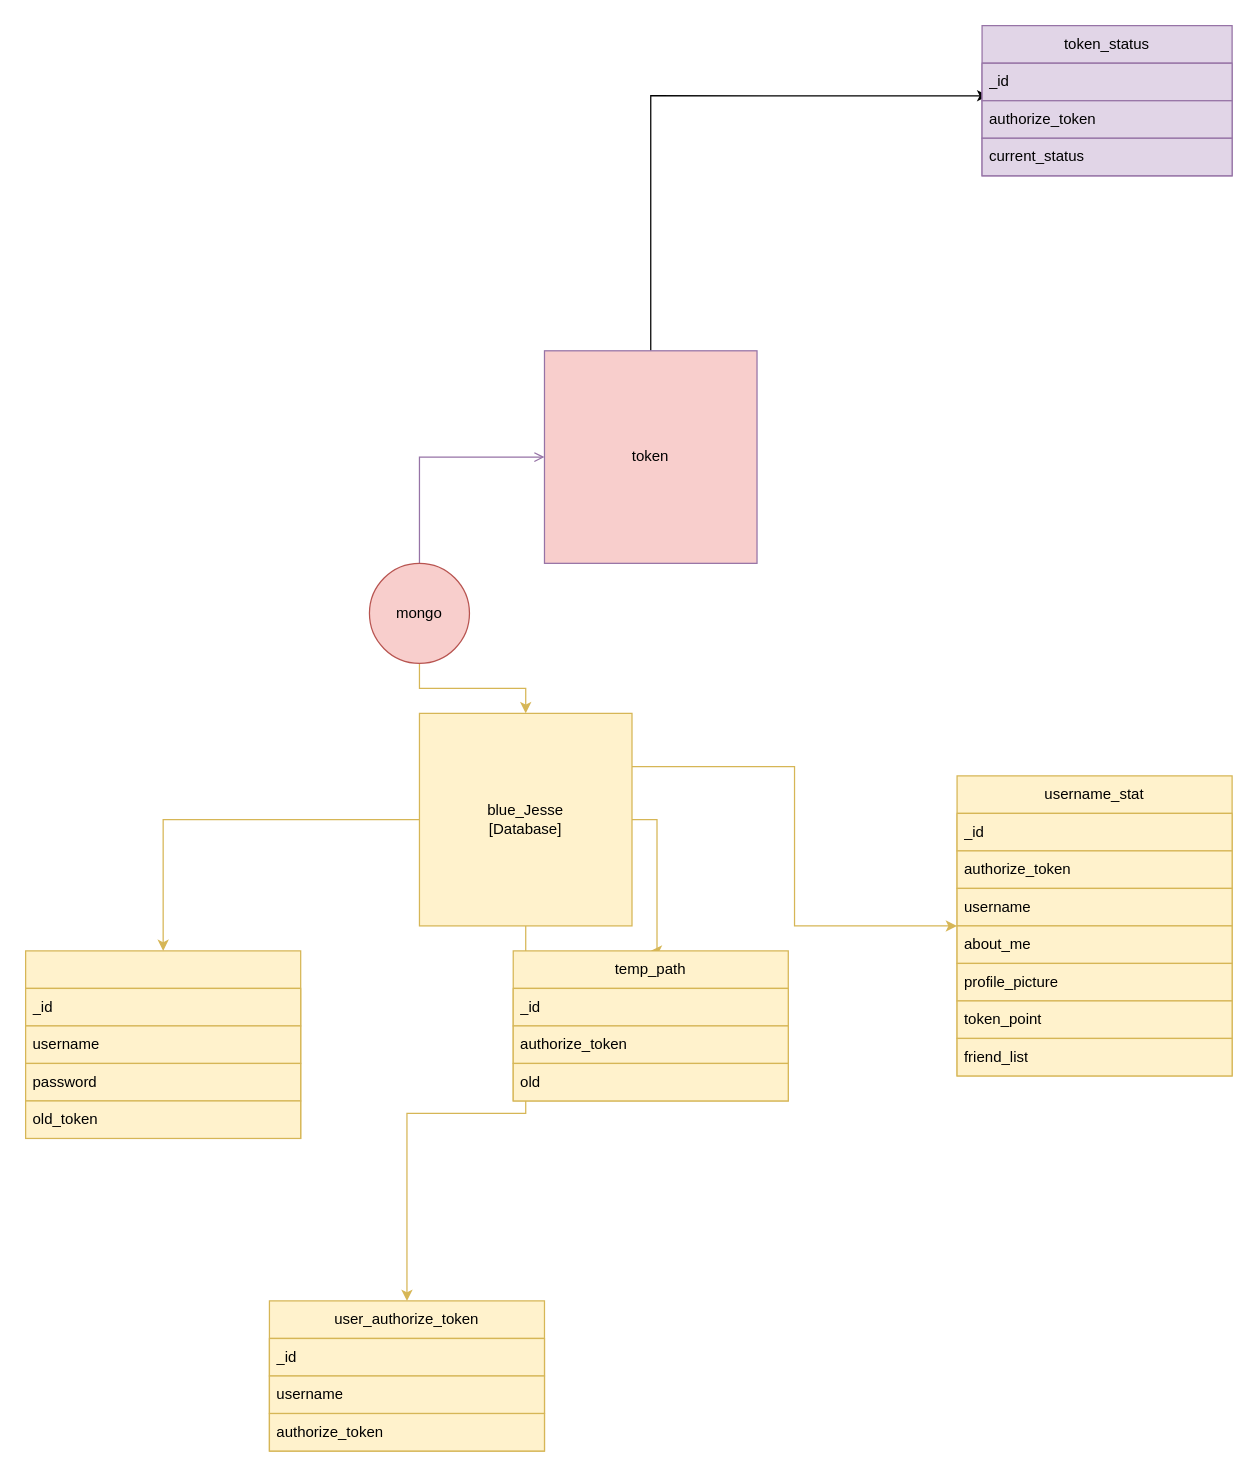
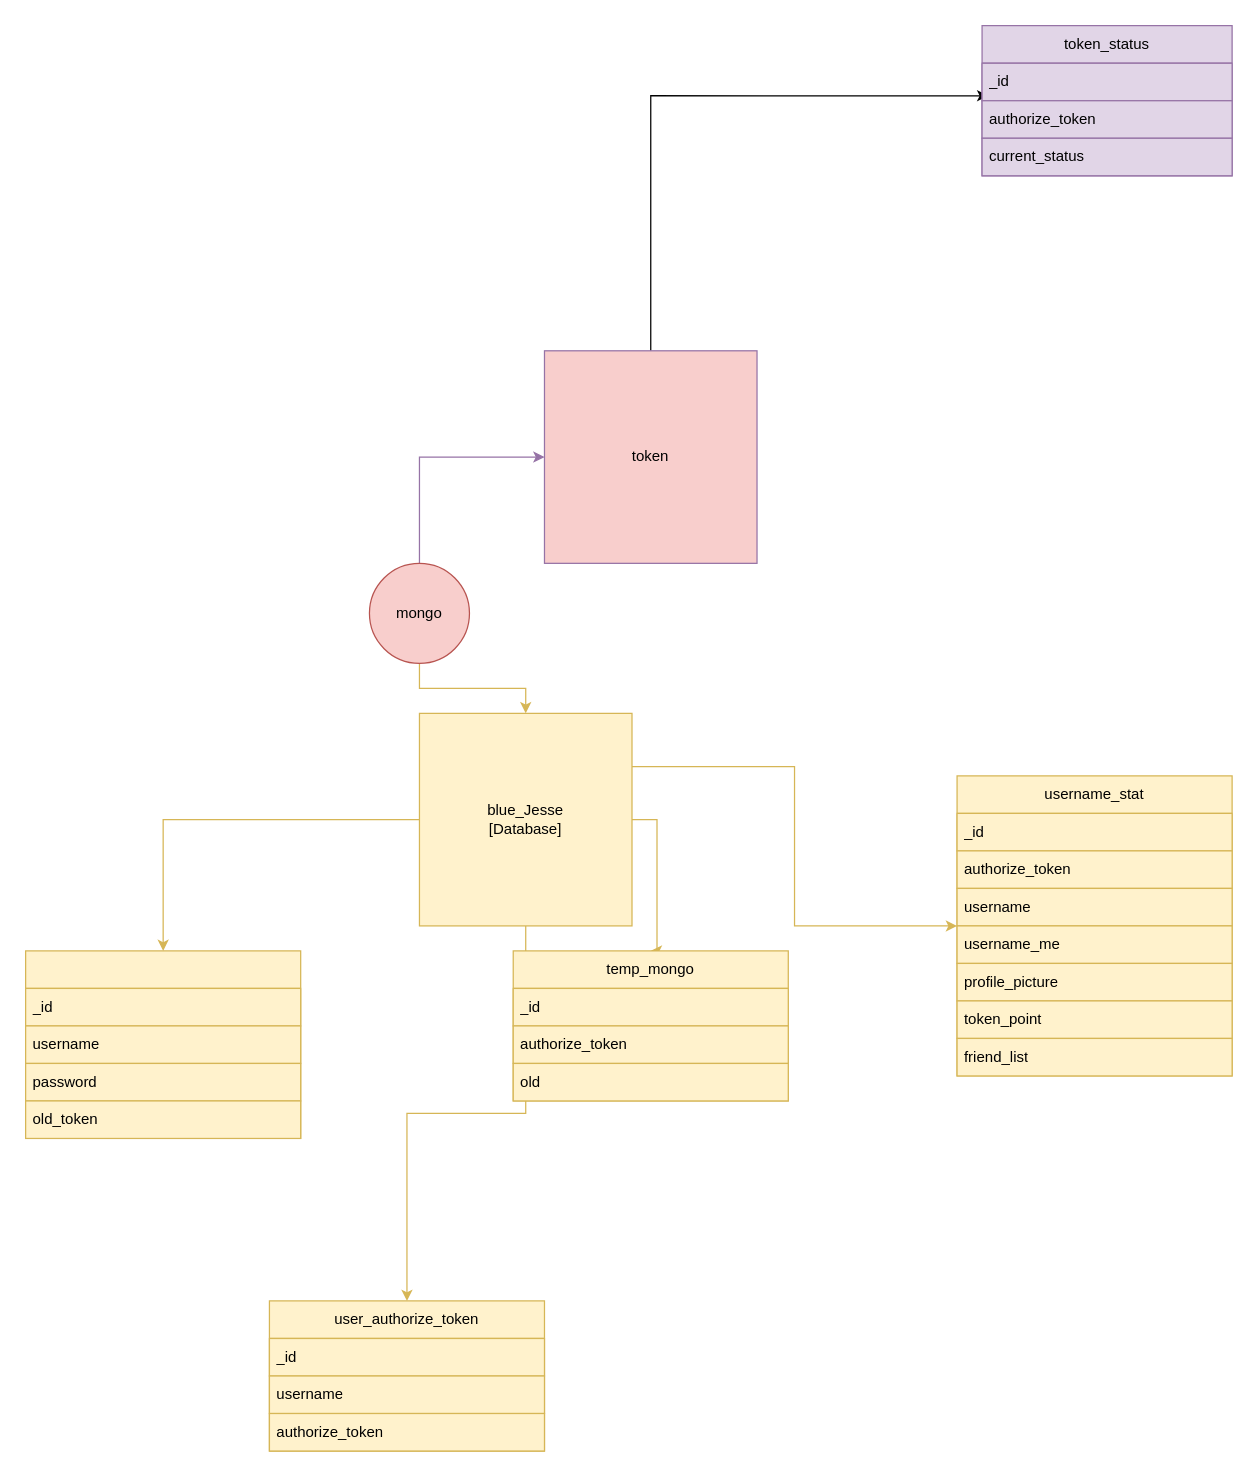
  <mxCell id="0" />
  <mxCell id="1" parent="0" />
  <mxCell id="2" style="edgeStyle=orthogonalEdgeStyle;rounded=0;orthogonalLoop=1;jettySize=auto;html=1;exitX=0;exitY=0.5;exitDx=0;exitDy=0;entryX=0.5;entryY=0;entryDx=0;entryDy=0;fillColor=#fff2cc;strokeColor=#d6b656;" parent="1" source="6" target="10" edge="1"><mxGeometry relative="1" as="geometry" /></mxCell>
  <mxCell id="3" style="edgeStyle=orthogonalEdgeStyle;rounded=0;orthogonalLoop=1;jettySize=auto;html=1;exitX=1;exitY=0.5;exitDx=0;exitDy=0;fillColor=#fff2cc;strokeColor=#d6b656;" parent="1" source="6" target="15" edge="1"><mxGeometry relative="1" as="geometry" /></mxCell>
  <mxCell id="4" style="edgeStyle=orthogonalEdgeStyle;rounded=0;orthogonalLoop=1;jettySize=auto;html=1;exitX=0.5;exitY=1;exitDx=0;exitDy=0;entryX=0.5;entryY=0;entryDx=0;entryDy=0;fillColor=#fff2cc;strokeColor=#d6b656;" parent="1" source="6" target="19" edge="1"><mxGeometry relative="1" as="geometry" /></mxCell>
  <mxCell id="5" style="edgeStyle=orthogonalEdgeStyle;rounded=0;orthogonalLoop=1;jettySize=auto;html=1;exitX=1;exitY=0.25;exitDx=0;exitDy=0;fillColor=#fff2cc;strokeColor=#d6b656;" parent="1" source="6" target="23" edge="1"><mxGeometry relative="1" as="geometry" /></mxCell>
  <mxCell id="6" value="&lt;div&gt;blue_Jesse&lt;/div&gt;&lt;div&gt;[Database]&lt;br&gt;&lt;/div&gt;" style="whiteSpace=wrap;html=1;aspect=fixed;fillColor=#fff2cc;strokeColor=#d6b656;" parent="1" vertex="1"><mxGeometry x="335" y="570" width="170" height="170" as="geometry" /></mxCell>
  <mxCell id="7" style="edgeStyle=orthogonalEdgeStyle;rounded=0;orthogonalLoop=1;jettySize=auto;html=1;entryX=0.5;entryY=0;entryDx=0;entryDy=0;fillColor=#fff2cc;strokeColor=#d6b656;" parent="1" source="9" target="6" edge="1"><mxGeometry relative="1" as="geometry" /></mxCell>
- <mxCell id="8" style="edgeStyle=orthogonalEdgeStyle;rounded=0;orthogonalLoop=1;jettySize=auto;html=1;exitX=0.5;exitY=0;exitDx=0;exitDy=0;fillColor=#e1d5e7;strokeColor=#9673a6;endArrow=open;" edge="1" parent="1" source="9" target="32"><mxGeometry relative="1" as="geometry" /></mxCell>
+ <mxCell id="8" style="edgeStyle=orthogonalEdgeStyle;rounded=0;orthogonalLoop=1;jettySize=auto;html=1;exitX=0.5;exitY=0;exitDx=0;exitDy=0;fillColor=#e1d5e7;strokeColor=#9673a6;" edge="1" parent="1" source="9" target="32"><mxGeometry relative="1" as="geometry" /></mxCell>
  <mxCell id="9" value="mongo" style="ellipse;whiteSpace=wrap;html=1;aspect=fixed;fillColor=#f8cecc;strokeColor=#b85450;" parent="1" vertex="1"><mxGeometry x="295" y="450" width="80" height="80" as="geometry" /></mxCell>
  <mxCell id="10" value="" style="swimlane;fontStyle=0;childLayout=stackLayout;horizontal=1;startSize=30;horizontalStack=0;resizeParent=1;resizeParentMax=0;resizeLast=0;collapsible=1;marginBottom=0;whiteSpace=wrap;html=1;fillColor=#fff2cc;strokeColor=#d6b656;" parent="1" vertex="1"><mxGeometry x="20" y="760" width="220" height="150" as="geometry" /></mxCell>
  <mxCell id="11" value="_id" style="text;strokeColor=#d6b656;fillColor=#fff2cc;align=left;verticalAlign=middle;spacingLeft=4;spacingRight=4;overflow=hidden;points=[[0,0.5],[1,0.5]];portConstraint=eastwest;rotatable=0;whiteSpace=wrap;html=1;" parent="10" vertex="1"><mxGeometry y="30" width="220" height="30" as="geometry" /></mxCell>
  <mxCell id="12" value="username" style="text;strokeColor=#d6b656;fillColor=#fff2cc;align=left;verticalAlign=middle;spacingLeft=4;spacingRight=4;overflow=hidden;points=[[0,0.5],[1,0.5]];portConstraint=eastwest;rotatable=0;whiteSpace=wrap;html=1;" parent="10" vertex="1"><mxGeometry y="60" width="220" height="30" as="geometry" /></mxCell>
  <mxCell id="13" value="password" style="text;strokeColor=#d6b656;fillColor=#fff2cc;align=left;verticalAlign=middle;spacingLeft=4;spacingRight=4;overflow=hidden;points=[[0,0.5],[1,0.5]];portConstraint=eastwest;rotatable=0;whiteSpace=wrap;html=1;" parent="10" vertex="1"><mxGeometry y="90" width="220" height="30" as="geometry" /></mxCell>
  <mxCell id="14" value="old_token" style="text;strokeColor=#d6b656;fillColor=#fff2cc;align=left;verticalAlign=middle;spacingLeft=4;spacingRight=4;overflow=hidden;points=[[0,0.5],[1,0.5]];portConstraint=eastwest;rotatable=0;whiteSpace=wrap;html=1;" parent="10" vertex="1"><mxGeometry y="120" width="220" height="30" as="geometry" /></mxCell>
- <mxCell id="15" value="temp_path" style="swimlane;fontStyle=0;childLayout=stackLayout;horizontal=1;startSize=30;horizontalStack=0;resizeParent=1;resizeParentMax=0;resizeLast=0;collapsible=1;marginBottom=0;whiteSpace=wrap;html=1;fillColor=#fff2cc;strokeColor=#d6b656;" parent="1" vertex="1"><mxGeometry x="410" y="760" width="220" height="120" as="geometry" /></mxCell>
+ <mxCell id="15" value="temp_mongo" style="swimlane;fontStyle=0;childLayout=stackLayout;horizontal=1;startSize=30;horizontalStack=0;resizeParent=1;resizeParentMax=0;resizeLast=0;collapsible=1;marginBottom=0;whiteSpace=wrap;html=1;fillColor=#fff2cc;strokeColor=#d6b656;" parent="1" vertex="1"><mxGeometry x="410" y="760" width="220" height="120" as="geometry" /></mxCell>
  <mxCell id="16" value="_id" style="text;strokeColor=#d6b656;fillColor=#fff2cc;align=left;verticalAlign=middle;spacingLeft=4;spacingRight=4;overflow=hidden;points=[[0,0.5],[1,0.5]];portConstraint=eastwest;rotatable=0;whiteSpace=wrap;html=1;" parent="15" vertex="1"><mxGeometry y="30" width="220" height="30" as="geometry" /></mxCell>
  <mxCell id="17" value="authorize_token" style="text;strokeColor=#d6b656;fillColor=#fff2cc;align=left;verticalAlign=middle;spacingLeft=4;spacingRight=4;overflow=hidden;points=[[0,0.5],[1,0.5]];portConstraint=eastwest;rotatable=0;whiteSpace=wrap;html=1;" parent="15" vertex="1"><mxGeometry y="60" width="220" height="30" as="geometry" /></mxCell>
  <mxCell id="18" value="old" style="text;strokeColor=#d6b656;fillColor=#fff2cc;align=left;verticalAlign=middle;spacingLeft=4;spacingRight=4;overflow=hidden;points=[[0,0.5],[1,0.5]];portConstraint=eastwest;rotatable=0;whiteSpace=wrap;html=1;" parent="15" vertex="1"><mxGeometry y="90" width="220" height="30" as="geometry" /></mxCell>
  <mxCell id="19" value="user_authorize_token" style="swimlane;fontStyle=0;childLayout=stackLayout;horizontal=1;startSize=30;horizontalStack=0;resizeParent=1;resizeParentMax=0;resizeLast=0;collapsible=1;marginBottom=0;whiteSpace=wrap;html=1;fillColor=#fff2cc;strokeColor=#d6b656;" parent="1" vertex="1"><mxGeometry x="215" y="1040" width="220" height="120" as="geometry" /></mxCell>
  <mxCell id="20" value="_id" style="text;strokeColor=#d6b656;fillColor=#fff2cc;align=left;verticalAlign=middle;spacingLeft=4;spacingRight=4;overflow=hidden;points=[[0,0.5],[1,0.5]];portConstraint=eastwest;rotatable=0;whiteSpace=wrap;html=1;" parent="19" vertex="1"><mxGeometry y="30" width="220" height="30" as="geometry" /></mxCell>
  <mxCell id="21" value="username" style="text;strokeColor=#d6b656;fillColor=#fff2cc;align=left;verticalAlign=middle;spacingLeft=4;spacingRight=4;overflow=hidden;points=[[0,0.5],[1,0.5]];portConstraint=eastwest;rotatable=0;whiteSpace=wrap;html=1;" parent="19" vertex="1"><mxGeometry y="60" width="220" height="30" as="geometry" /></mxCell>
  <mxCell id="22" value="authorize_token" style="text;strokeColor=#d6b656;fillColor=#fff2cc;align=left;verticalAlign=middle;spacingLeft=4;spacingRight=4;overflow=hidden;points=[[0,0.5],[1,0.5]];portConstraint=eastwest;rotatable=0;whiteSpace=wrap;html=1;" parent="19" vertex="1"><mxGeometry y="90" width="220" height="30" as="geometry" /></mxCell>
  <mxCell id="23" value="username_stat" style="swimlane;fontStyle=0;childLayout=stackLayout;horizontal=1;startSize=30;horizontalStack=0;resizeParent=1;resizeParentMax=0;resizeLast=0;collapsible=1;marginBottom=0;whiteSpace=wrap;html=1;fillColor=#fff2cc;strokeColor=#d6b656;" parent="1" vertex="1"><mxGeometry x="765" y="620" width="220" height="240" as="geometry"><mxRectangle x="1400" y="480" width="100" height="100" as="alternateBounds" /></mxGeometry></mxCell>
  <mxCell id="24" value="_id" style="text;strokeColor=#d6b656;fillColor=#fff2cc;align=left;verticalAlign=middle;spacingLeft=4;spacingRight=4;overflow=hidden;points=[[0,0.5],[1,0.5]];portConstraint=eastwest;rotatable=0;whiteSpace=wrap;html=1;" parent="23" vertex="1"><mxGeometry y="30" width="220" height="30" as="geometry" /></mxCell>
  <mxCell id="25" value="authorize_token" style="text;strokeColor=#d6b656;fillColor=#fff2cc;align=left;verticalAlign=middle;spacingLeft=4;spacingRight=4;overflow=hidden;points=[[0,0.5],[1,0.5]];portConstraint=eastwest;rotatable=0;whiteSpace=wrap;html=1;" parent="23" vertex="1"><mxGeometry y="60" width="220" height="30" as="geometry" /></mxCell>
  <mxCell id="26" value="username" style="text;strokeColor=#d6b656;fillColor=#fff2cc;align=left;verticalAlign=middle;spacingLeft=4;spacingRight=4;overflow=hidden;points=[[0,0.5],[1,0.5]];portConstraint=eastwest;rotatable=0;whiteSpace=wrap;html=1;" parent="23" vertex="1"><mxGeometry y="90" width="220" height="30" as="geometry" /></mxCell>
- <mxCell id="27" value="about_me" style="text;strokeColor=#d6b656;fillColor=#fff2cc;align=left;verticalAlign=middle;spacingLeft=4;spacingRight=4;overflow=hidden;points=[[0,0.5],[1,0.5]];portConstraint=eastwest;rotatable=0;whiteSpace=wrap;html=1;" parent="23" vertex="1"><mxGeometry y="120" width="220" height="30" as="geometry" /></mxCell>
+ <mxCell id="27" value="username_me" style="text;strokeColor=#d6b656;fillColor=#fff2cc;align=left;verticalAlign=middle;spacingLeft=4;spacingRight=4;overflow=hidden;points=[[0,0.5],[1,0.5]];portConstraint=eastwest;rotatable=0;whiteSpace=wrap;html=1;" parent="23" vertex="1"><mxGeometry y="120" width="220" height="30" as="geometry" /></mxCell>
  <mxCell id="28" value="profile_picture" style="text;strokeColor=#d6b656;fillColor=#fff2cc;align=left;verticalAlign=middle;spacingLeft=4;spacingRight=4;overflow=hidden;points=[[0,0.5],[1,0.5]];portConstraint=eastwest;rotatable=0;whiteSpace=wrap;html=1;" parent="23" vertex="1"><mxGeometry y="150" width="220" height="30" as="geometry" /></mxCell>
  <mxCell id="29" value="token_point" style="text;strokeColor=#d6b656;fillColor=#fff2cc;align=left;verticalAlign=middle;spacingLeft=4;spacingRight=4;overflow=hidden;points=[[0,0.5],[1,0.5]];portConstraint=eastwest;rotatable=0;whiteSpace=wrap;html=1;" parent="23" vertex="1"><mxGeometry y="180" width="220" height="30" as="geometry" /></mxCell>
  <mxCell id="30" value="&lt;div&gt;friend_list&lt;/div&gt;" style="text;strokeColor=#d6b656;fillColor=#fff2cc;align=left;verticalAlign=middle;spacingLeft=4;spacingRight=4;overflow=hidden;points=[[0,0.5],[1,0.5]];portConstraint=eastwest;rotatable=0;whiteSpace=wrap;html=1;" parent="23" vertex="1"><mxGeometry y="210" width="220" height="30" as="geometry" /></mxCell>
  <mxCell id="31" style="edgeStyle=orthogonalEdgeStyle;rounded=0;orthogonalLoop=1;jettySize=auto;html=1;exitX=0.5;exitY=0;exitDx=0;exitDy=0;entryX=0.025;entryY=-0.133;entryDx=0;entryDy=0;entryPerimeter=0;" edge="1" parent="1" source="32" target="35"><mxGeometry relative="1" as="geometry" /></mxCell>
  <mxCell id="32" value="token" style="whiteSpace=wrap;html=1;aspect=fixed;fillColor=#f8cecc;strokeColor=#9673a6;" vertex="1" parent="1"><mxGeometry x="435" y="280" width="170" height="170" as="geometry" /></mxCell>
  <mxCell id="33" value="token_status" style="swimlane;fontStyle=0;childLayout=stackLayout;horizontal=1;startSize=30;horizontalStack=0;resizeParent=1;resizeParentMax=0;resizeLast=0;collapsible=1;marginBottom=0;whiteSpace=wrap;html=1;fillColor=#e1d5e7;strokeColor=#9673a6;" vertex="1" parent="1"><mxGeometry x="785" y="20" width="200" height="120" as="geometry" /></mxCell>
  <mxCell id="34" value="&lt;div&gt;_id&lt;/div&gt;" style="text;strokeColor=#9673a6;fillColor=#e1d5e7;align=left;verticalAlign=middle;spacingLeft=4;spacingRight=4;overflow=hidden;points=[[0,0.5],[1,0.5]];portConstraint=eastwest;rotatable=0;whiteSpace=wrap;html=1;" vertex="1" parent="33"><mxGeometry y="30" width="200" height="30" as="geometry" /></mxCell>
  <mxCell id="35" value="authorize_token" style="text;strokeColor=#9673a6;fillColor=#e1d5e7;align=left;verticalAlign=middle;spacingLeft=4;spacingRight=4;overflow=hidden;points=[[0,0.5],[1,0.5]];portConstraint=eastwest;rotatable=0;whiteSpace=wrap;html=1;" vertex="1" parent="33"><mxGeometry y="60" width="200" height="30" as="geometry" /></mxCell>
  <mxCell id="36" value="&lt;div&gt;current_status&lt;/div&gt;" style="text;strokeColor=#9673a6;fillColor=#e1d5e7;align=left;verticalAlign=middle;spacingLeft=4;spacingRight=4;overflow=hidden;points=[[0,0.5],[1,0.5]];portConstraint=eastwest;rotatable=0;whiteSpace=wrap;html=1;" vertex="1" parent="33"><mxGeometry y="90" width="200" height="30" as="geometry" /></mxCell>
